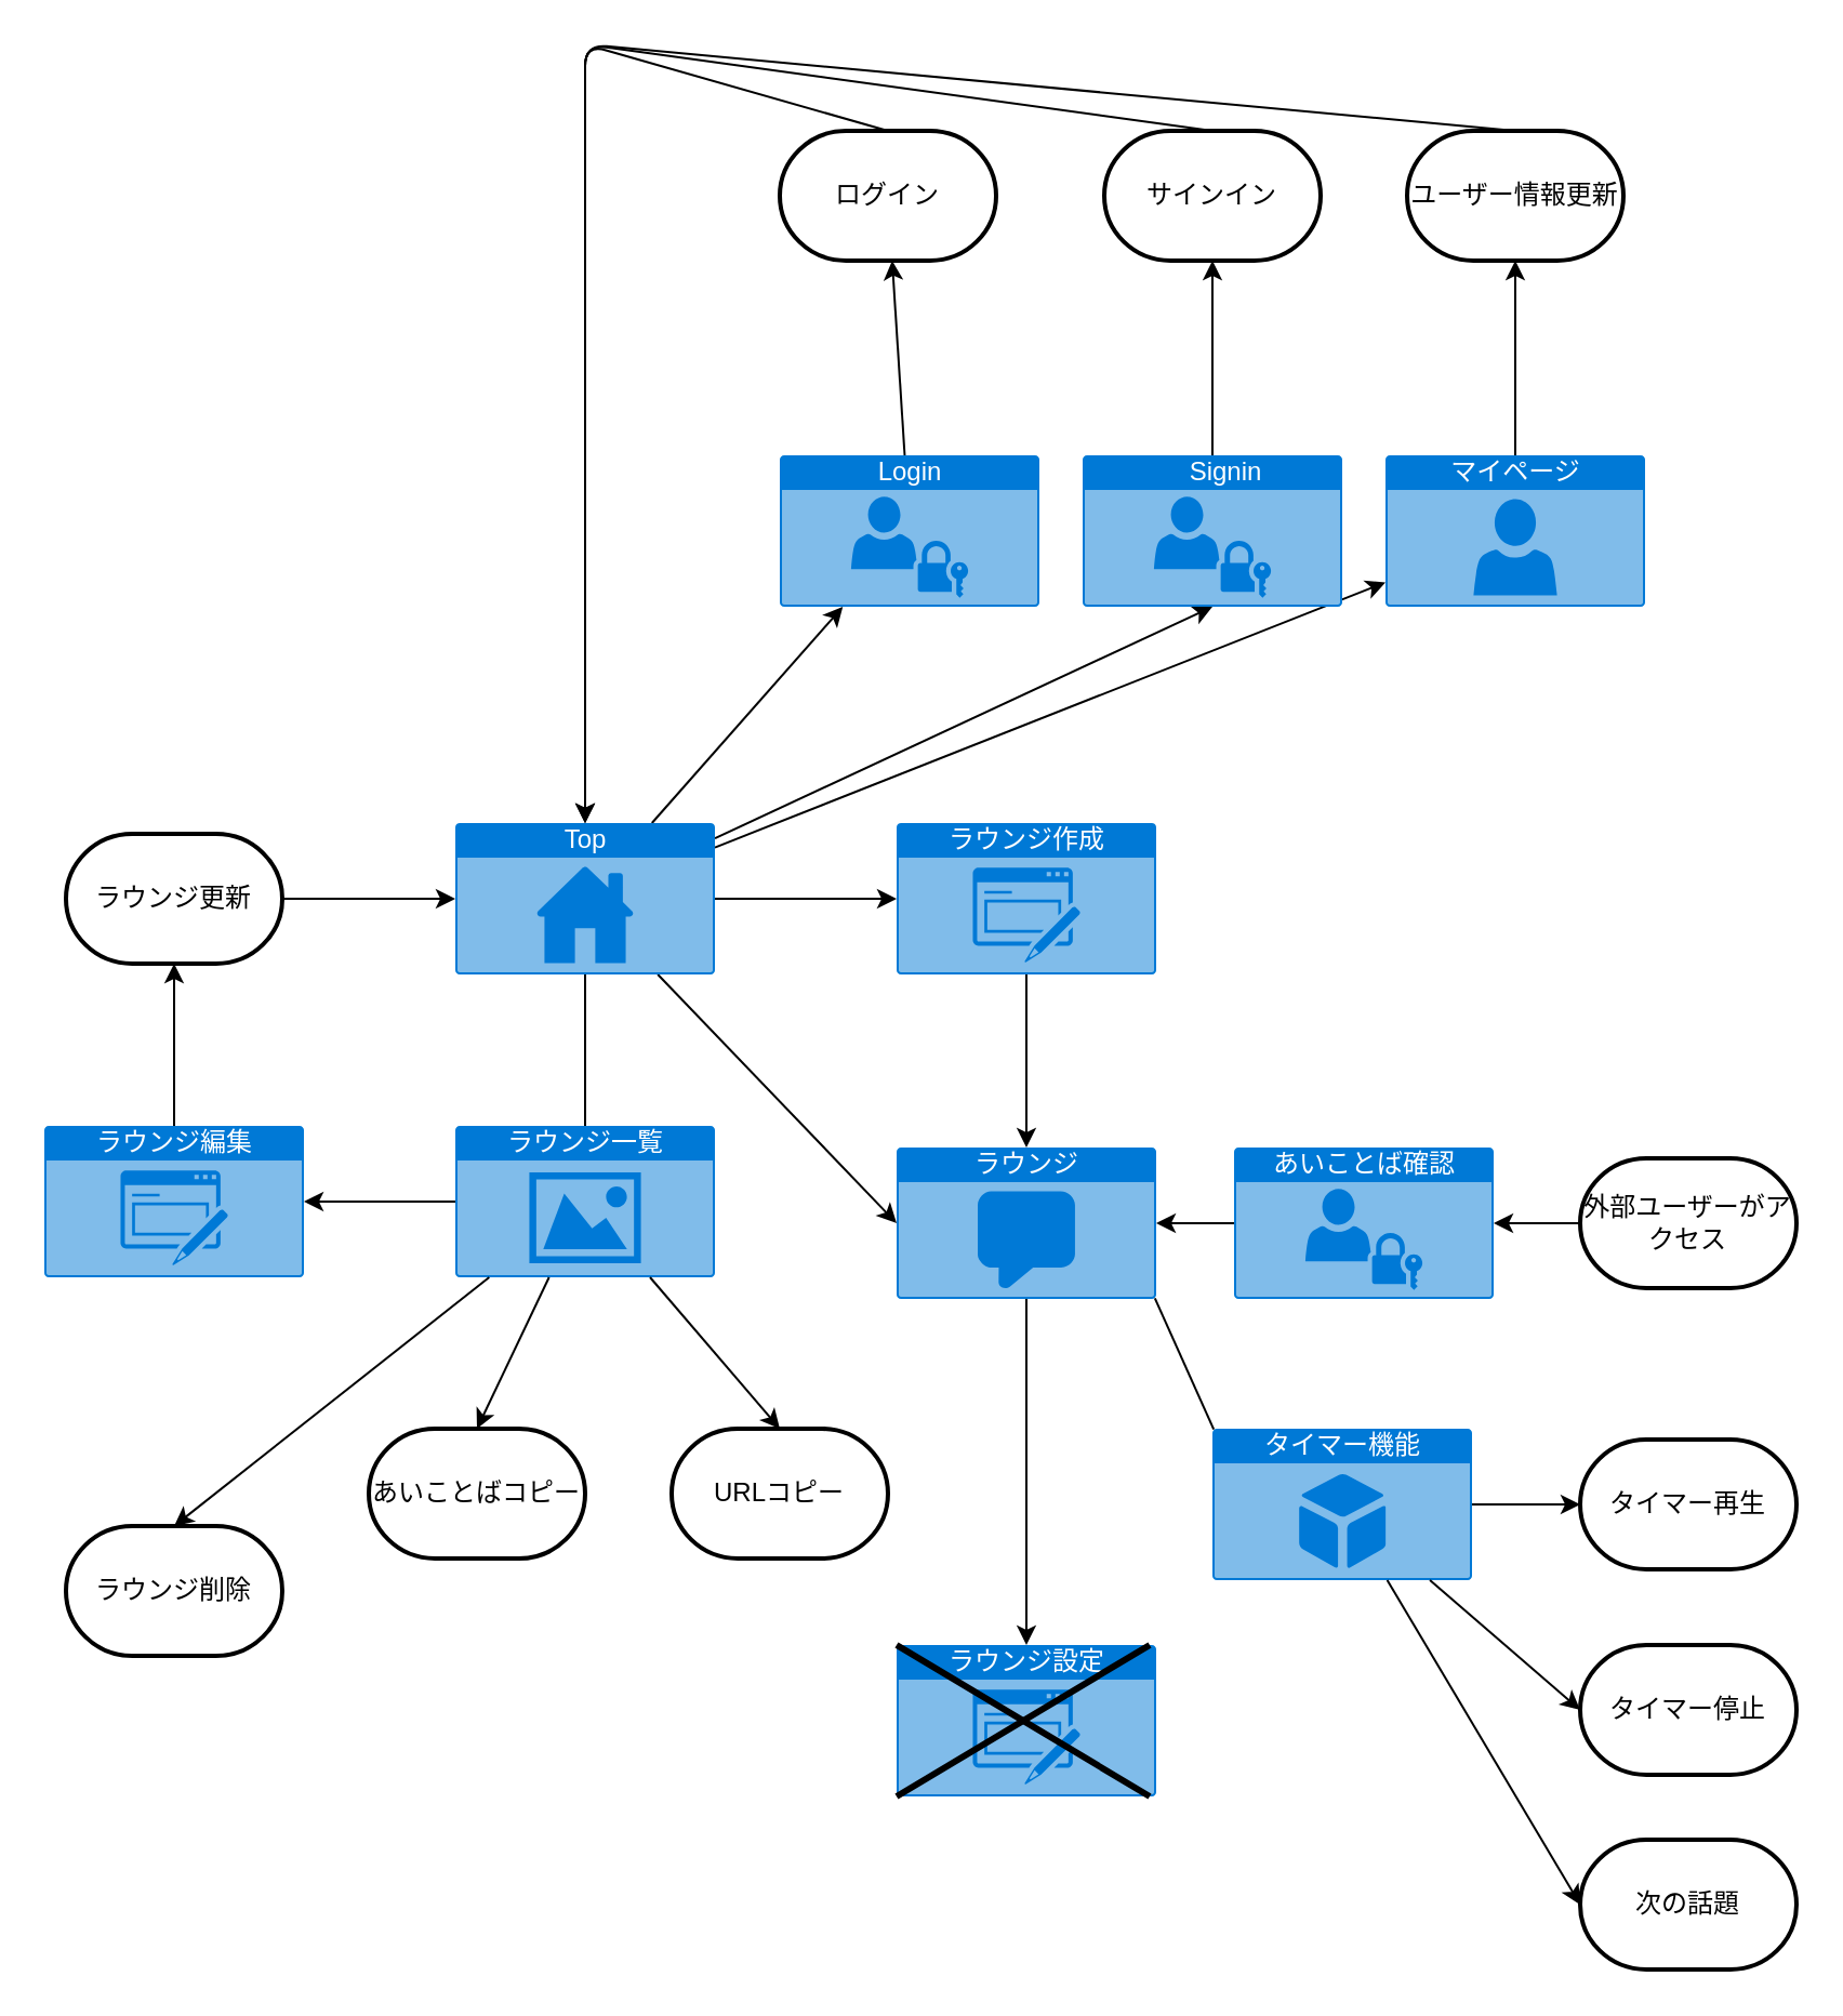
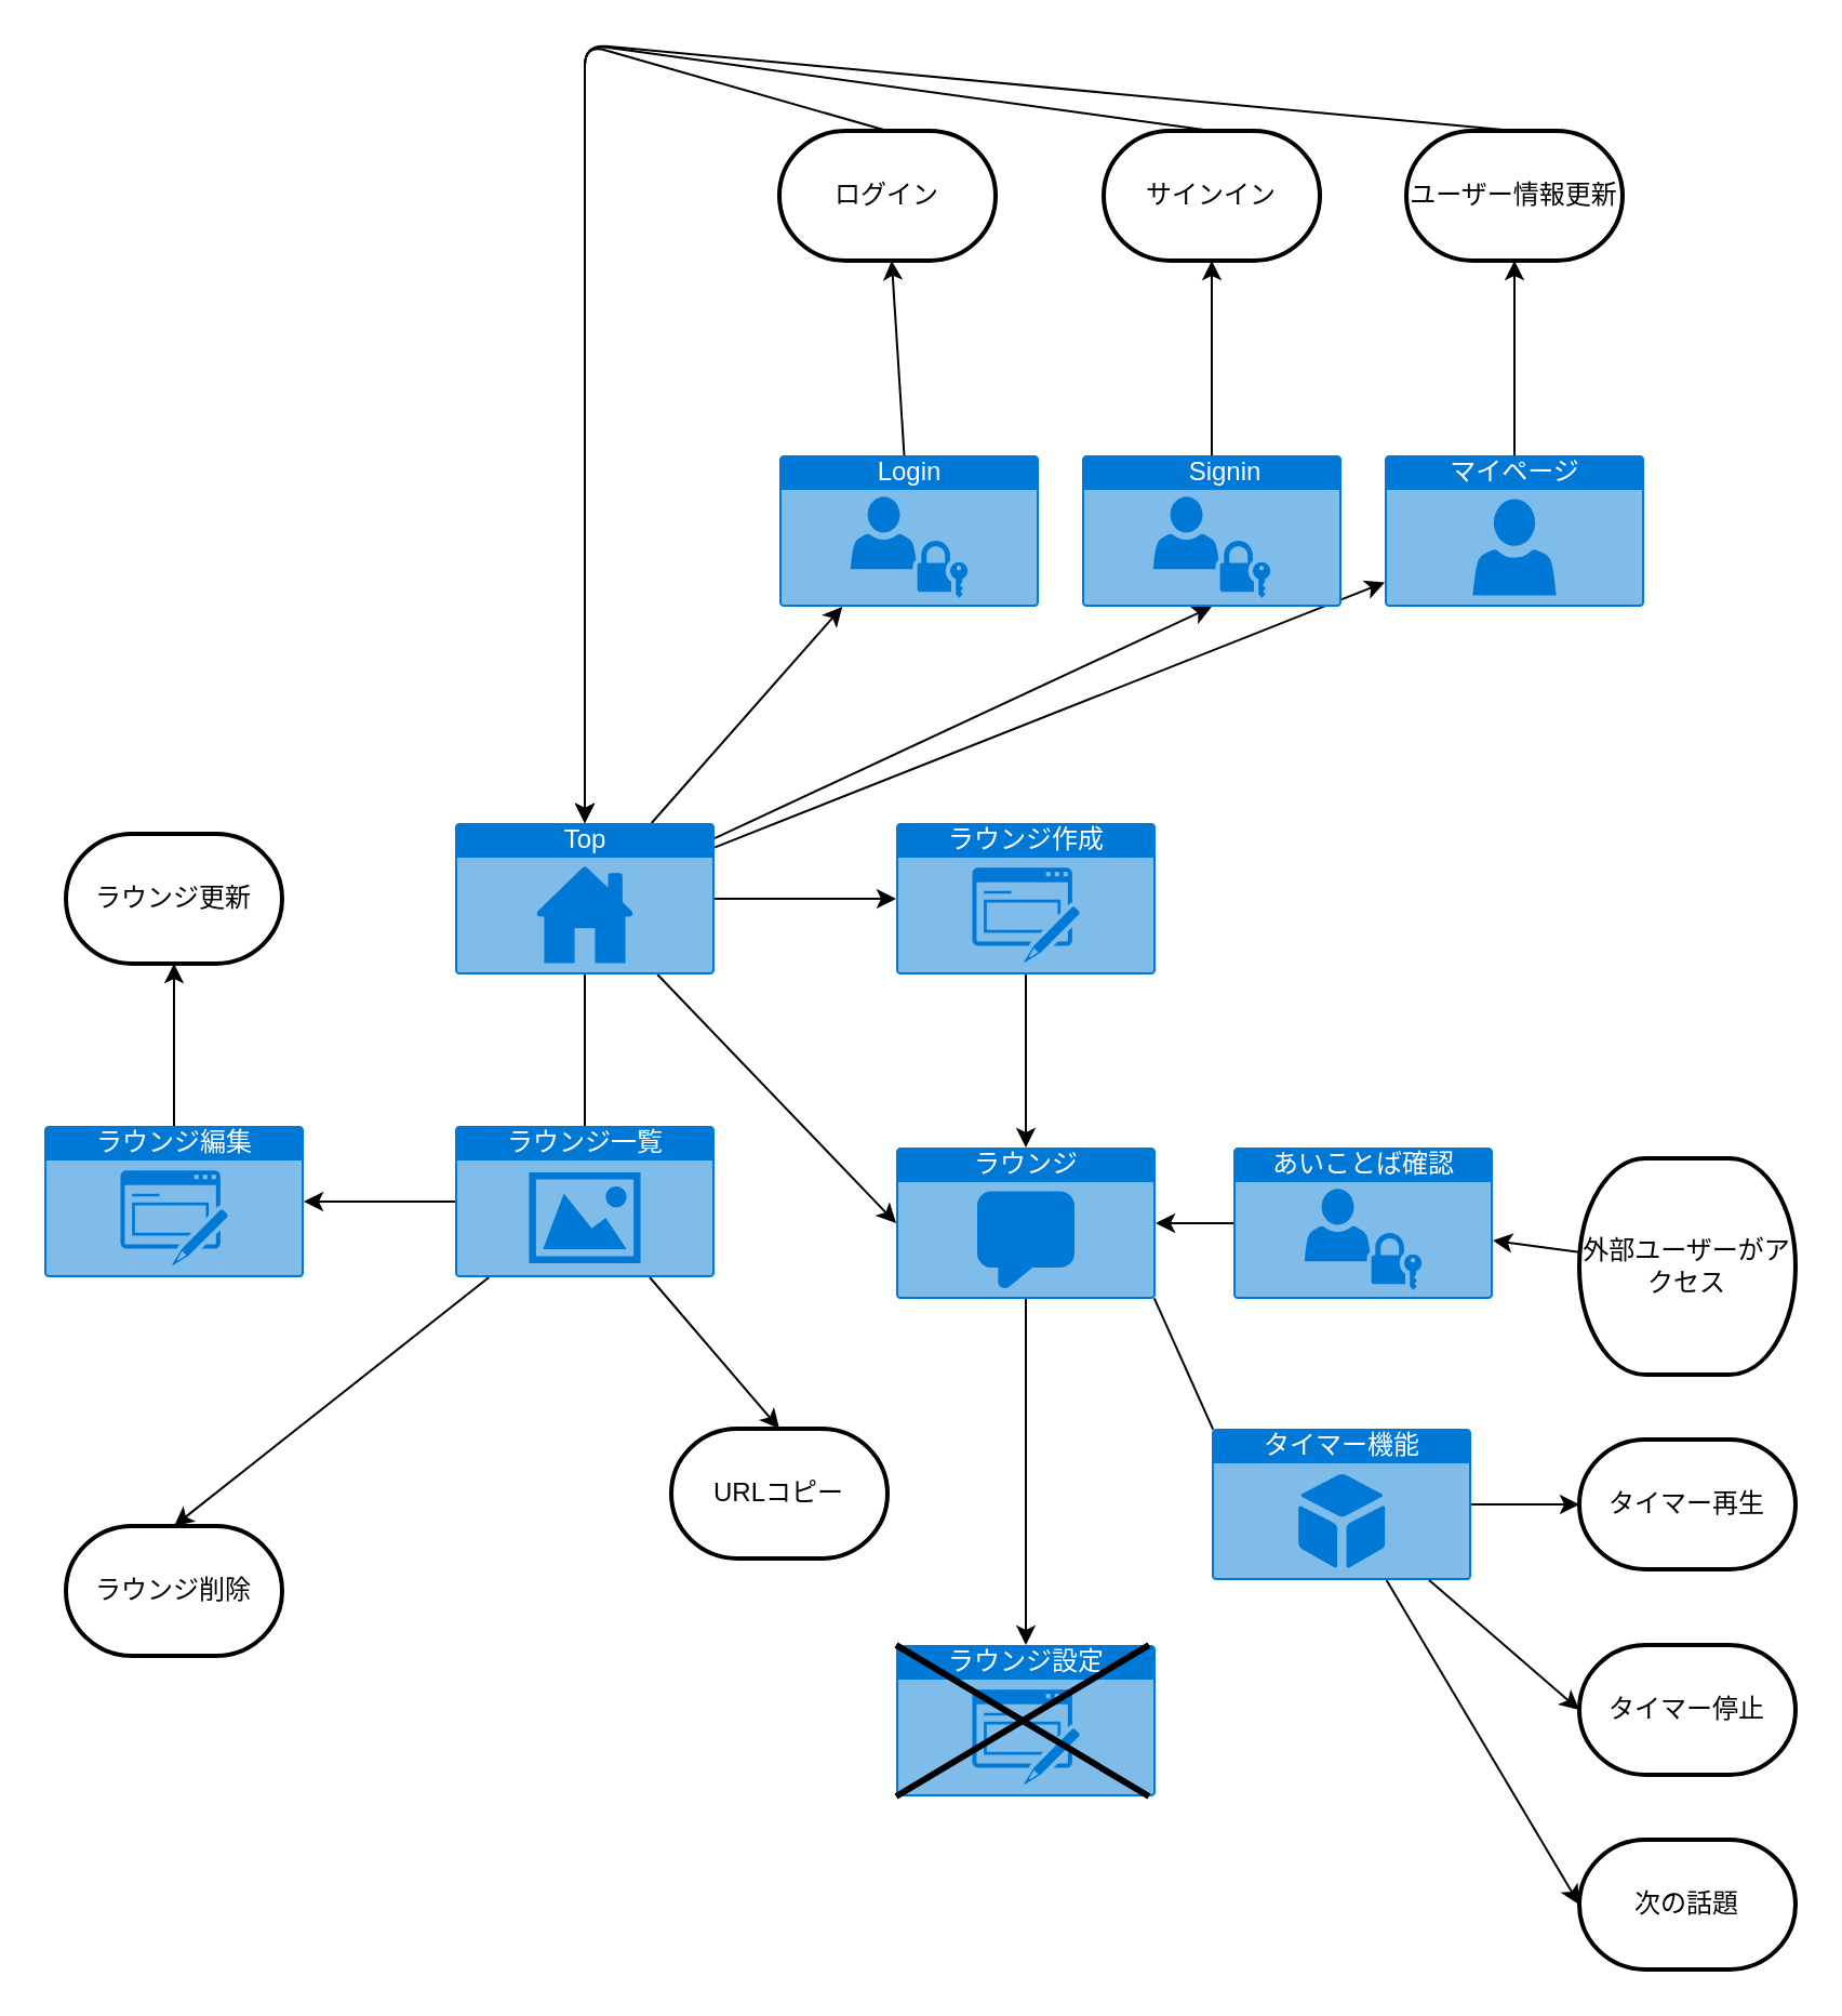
  <mxCell id="0" />
  <mxCell id="1" parent="0" />
  <mxCell id="2" value="" style="edgeStyle=none;html=1;entryX=0.5;entryY=1;entryDx=0;entryDy=0;entryPerimeter=0;" parent="1" source="8" target="14" edge="1"><mxGeometry relative="1" as="geometry" /></mxCell>
  <mxCell id="3" value="" style="edgeStyle=none;html=1;" parent="1" source="8" target="12" edge="1"><mxGeometry relative="1" as="geometry" /></mxCell>
  <mxCell id="4" value="" style="edgeStyle=none;html=1;" parent="1" source="8" target="10" edge="1"><mxGeometry relative="1" as="geometry" /></mxCell>
  <mxCell id="5" value="" style="edgeStyle=none;html=1;" parent="1" source="8" target="16" edge="1"><mxGeometry relative="1" as="geometry" /></mxCell>
  <mxCell id="6" value="" style="edgeStyle=none;html=1;entryX=0;entryY=0.5;entryDx=0;entryDy=0;entryPerimeter=0;" parent="1" source="8" target="18" edge="1"><mxGeometry relative="1" as="geometry" /></mxCell>
  <mxCell id="7" value="" style="edgeStyle=none;html=1;startArrow=none;startFill=0;endArrow=none;endFill=0;" parent="1" source="8" target="42" edge="1"><mxGeometry relative="1" as="geometry" /></mxCell>
  <mxCell id="8" value="Top" style="html=1;strokeColor=none;fillColor=#0079D6;labelPosition=center;verticalLabelPosition=middle;verticalAlign=top;align=center;fontSize=12;outlineConnect=0;spacingTop=-6;fontColor=#FFFFFF;sketch=0;shape=mxgraph.sitemap.home;" parent="1" vertex="1"><mxGeometry x="210" y="380" width="120" height="70" as="geometry" /></mxCell>
  <mxCell id="9" value="" style="edgeStyle=none;html=1;" parent="1" source="10" target="20" edge="1"><mxGeometry relative="1" as="geometry" /></mxCell>
  <mxCell id="10" value="Login" style="html=1;strokeColor=none;fillColor=#0079D6;labelPosition=center;verticalLabelPosition=middle;verticalAlign=top;align=center;fontSize=12;outlineConnect=0;spacingTop=-6;fontColor=#FFFFFF;sketch=0;shape=mxgraph.sitemap.login;" parent="1" vertex="1"><mxGeometry x="360" y="210" width="120" height="70" as="geometry" /></mxCell>
  <mxCell id="11" value="" style="edgeStyle=none;html=1;" parent="1" source="12" target="22" edge="1"><mxGeometry relative="1" as="geometry" /></mxCell>
  <mxCell id="12" value="マイページ" style="html=1;strokeColor=none;fillColor=#0079D6;labelPosition=center;verticalLabelPosition=middle;verticalAlign=top;align=center;fontSize=12;outlineConnect=0;spacingTop=-6;fontColor=#FFFFFF;sketch=0;shape=mxgraph.sitemap.profile;" parent="1" vertex="1"><mxGeometry x="640" y="210" width="120" height="70" as="geometry" /></mxCell>
  <mxCell id="13" value="" style="edgeStyle=none;html=1;" parent="1" source="14" target="21" edge="1"><mxGeometry relative="1" as="geometry" /></mxCell>
  <mxCell id="14" value="　Signin" style="html=1;strokeColor=none;fillColor=#0079D6;labelPosition=center;verticalLabelPosition=middle;verticalAlign=top;align=center;fontSize=12;outlineConnect=0;spacingTop=-6;fontColor=#FFFFFF;sketch=0;shape=mxgraph.sitemap.login;" parent="1" vertex="1"><mxGeometry x="500" y="210" width="120" height="70" as="geometry" /></mxCell>
  <mxCell id="15" value="" style="edgeStyle=none;html=1;entryX=0.5;entryY=0;entryDx=0;entryDy=0;entryPerimeter=0;" parent="1" source="16" target="18" edge="1"><mxGeometry relative="1" as="geometry"><mxPoint x="474" y="530" as="targetPoint" /></mxGeometry></mxCell>
  <mxCell id="16" value="ラウンジ作成" style="html=1;strokeColor=none;fillColor=#0079D6;labelPosition=center;verticalLabelPosition=middle;verticalAlign=top;align=center;fontSize=12;outlineConnect=0;spacingTop=-6;fontColor=#FFFFFF;sketch=0;shape=mxgraph.sitemap.form;" parent="1" vertex="1"><mxGeometry x="414" y="380" width="120" height="70" as="geometry" /></mxCell>
  <mxCell id="17" value="" style="edgeStyle=none;html=1;" parent="1" source="18" target="19" edge="1"><mxGeometry relative="1" as="geometry" /></mxCell>
  <mxCell id="18" value="ラウンジ" style="html=1;strokeColor=none;fillColor=#0079D6;labelPosition=center;verticalLabelPosition=middle;verticalAlign=top;align=center;fontSize=12;outlineConnect=0;spacingTop=-6;fontColor=#FFFFFF;sketch=0;shape=mxgraph.sitemap.chat;" parent="1" vertex="1"><mxGeometry x="414" y="530" width="120" height="70" as="geometry" /></mxCell>
  <mxCell id="19" value="ラウンジ設定" style="html=1;strokeColor=none;fillColor=#0079D6;labelPosition=center;verticalLabelPosition=middle;verticalAlign=top;align=center;fontSize=12;outlineConnect=0;spacingTop=-6;fontColor=#FFFFFF;sketch=0;shape=mxgraph.sitemap.form;" parent="1" vertex="1"><mxGeometry x="414" y="760" width="120" height="70" as="geometry" /></mxCell>
  <mxCell id="20" value="ログイン" style="strokeWidth=2;html=1;shape=mxgraph.flowchart.terminator;whiteSpace=wrap;" parent="1" vertex="1"><mxGeometry x="360" y="60" width="100" height="60" as="geometry" /></mxCell>
  <mxCell id="21" value="サインイン" style="strokeWidth=2;html=1;shape=mxgraph.flowchart.terminator;whiteSpace=wrap;" parent="1" vertex="1"><mxGeometry x="510" y="60" width="100" height="60" as="geometry" /></mxCell>
  <mxCell id="22" value="ユーザー情報更新" style="strokeWidth=2;html=1;shape=mxgraph.flowchart.terminator;whiteSpace=wrap;" parent="1" vertex="1"><mxGeometry x="650" y="60" width="100" height="60" as="geometry" /></mxCell>
  <mxCell id="23" value="" style="edgeStyle=none;html=1;startArrow=none;startFill=0;" parent="1" source="24" target="35" edge="1"><mxGeometry relative="1" as="geometry" /></mxCell>
  <mxCell id="24" value="ラウンジ編集" style="html=1;strokeColor=none;fillColor=#0079D6;labelPosition=center;verticalLabelPosition=middle;verticalAlign=top;align=center;fontSize=12;outlineConnect=0;spacingTop=-6;fontColor=#FFFFFF;sketch=0;shape=mxgraph.sitemap.form;" parent="1" vertex="1"><mxGeometry x="20" y="520" width="120" height="70" as="geometry" /></mxCell>
  <mxCell id="25" value="" style="edgeStyle=none;html=1;" parent="1" source="26" target="28" edge="1"><mxGeometry relative="1" as="geometry" /></mxCell>
- <mxCell id="26" value="外部ユーザーがアクセス" style="strokeWidth=2;html=1;shape=mxgraph.flowchart.terminator;whiteSpace=wrap;" parent="1" vertex="1"><mxGeometry x="730" y="535" width="100" height="60" as="geometry" /></mxCell>
+ <mxCell id="26" value="外部ユーザーがアクセス" style="strokeWidth=2;html=1;shape=mxgraph.flowchart.terminator;whiteSpace=wrap;" parent="1" vertex="1"><mxGeometry x="730" y="535" width="100" height="100" as="geometry" /></mxCell>
  <mxCell id="27" value="" style="edgeStyle=none;html=1;" parent="1" source="28" target="18" edge="1"><mxGeometry relative="1" as="geometry" /></mxCell>
  <mxCell id="28" value="あいことば確認" style="html=1;strokeColor=none;fillColor=#0079D6;labelPosition=center;verticalLabelPosition=middle;verticalAlign=top;align=center;fontSize=12;outlineConnect=0;spacingTop=-6;fontColor=#FFFFFF;sketch=0;shape=mxgraph.sitemap.login;" parent="1" vertex="1"><mxGeometry x="570" y="530" width="120" height="70" as="geometry" /></mxCell>
  <mxCell id="29" value="" style="endArrow=none;html=1;entryX=0.995;entryY=0.995;entryDx=0;entryDy=0;entryPerimeter=0;exitX=0.005;exitY=0.005;exitDx=0;exitDy=0;exitPerimeter=0;" parent="1" source="31" target="18" edge="1"><mxGeometry width="50" height="50" relative="1" as="geometry"><mxPoint x="590.6" y="680.35" as="sourcePoint" /><mxPoint x="750" y="490" as="targetPoint" /></mxGeometry></mxCell>
  <mxCell id="30" value="" style="edgeStyle=none;html=1;startArrow=none;startFill=0;" parent="1" source="31" target="37" edge="1"><mxGeometry relative="1" as="geometry" /></mxCell>
  <mxCell id="31" value="タイマー機能" style="html=1;strokeColor=none;fillColor=#0079D6;labelPosition=center;verticalLabelPosition=middle;verticalAlign=top;align=center;fontSize=12;outlineConnect=0;spacingTop=-6;fontColor=#FFFFFF;sketch=0;shape=mxgraph.sitemap.products;" parent="1" vertex="1"><mxGeometry x="560" y="660" width="120" height="70" as="geometry" /></mxCell>
  <mxCell id="32" value="" style="endArrow=classic;html=1;exitX=0.5;exitY=0;exitDx=0;exitDy=0;exitPerimeter=0;entryX=0.5;entryY=0;entryDx=0;entryDy=0;entryPerimeter=0;" parent="1" source="20" target="8" edge="1"><mxGeometry width="50" height="50" relative="1" as="geometry"><mxPoint x="410" y="250" as="sourcePoint" /><mxPoint x="460" y="200" as="targetPoint" /><Array as="points"><mxPoint x="270" y="20" /></Array></mxGeometry></mxCell>
  <mxCell id="33" value="" style="endArrow=classic;html=1;exitX=0.5;exitY=0;exitDx=0;exitDy=0;exitPerimeter=0;entryX=0.5;entryY=0;entryDx=0;entryDy=0;entryPerimeter=0;" parent="1" source="21" target="8" edge="1"><mxGeometry width="50" height="50" relative="1" as="geometry"><mxPoint x="470" y="50" as="sourcePoint" /><mxPoint x="520" y="0" as="targetPoint" /><Array as="points"><mxPoint x="270" y="20" /></Array></mxGeometry></mxCell>
  <mxCell id="34" value="" style="endArrow=classic;html=1;exitX=0.5;exitY=0;exitDx=0;exitDy=0;exitPerimeter=0;" parent="1" source="22" edge="1"><mxGeometry width="50" height="50" relative="1" as="geometry"><mxPoint x="605" y="30" as="sourcePoint" /><mxPoint x="270" y="380" as="targetPoint" /><Array as="points"><mxPoint x="270" y="20" /></Array></mxGeometry></mxCell>
  <mxCell id="35" value="ラウンジ更新" style="strokeWidth=2;html=1;shape=mxgraph.flowchart.terminator;whiteSpace=wrap;" parent="1" vertex="1"><mxGeometry x="30" y="385" width="100" height="60" as="geometry" /></mxCell>
- <mxCell id="36" value="" style="endArrow=classic;html=1;entryX=0;entryY=0.5;entryDx=0;entryDy=0;entryPerimeter=0;exitX=1;exitY=0.5;exitDx=0;exitDy=0;exitPerimeter=0;" parent="1" source="35" target="8" edge="1"><mxGeometry width="50" height="50" relative="1" as="geometry"><mxPoint x="10" y="420" as="sourcePoint" /><mxPoint x="210" y="460" as="targetPoint" /><Array as="points" /></mxGeometry></mxCell>
  <mxCell id="37" value="タイマー再生" style="strokeWidth=2;html=1;shape=mxgraph.flowchart.terminator;whiteSpace=wrap;" parent="1" vertex="1"><mxGeometry x="730" y="665" width="100" height="60" as="geometry" /></mxCell>
  <mxCell id="38" value="タイマー停止" style="strokeWidth=2;html=1;shape=mxgraph.flowchart.terminator;whiteSpace=wrap;" parent="1" vertex="1"><mxGeometry x="730" y="760" width="100" height="60" as="geometry" /></mxCell>
  <mxCell id="39" value="次の話題" style="strokeWidth=2;html=1;shape=mxgraph.flowchart.terminator;whiteSpace=wrap;" parent="1" vertex="1"><mxGeometry x="730" y="850" width="100" height="60" as="geometry" /></mxCell>
  <mxCell id="40" value="" style="edgeStyle=none;html=1;startArrow=none;startFill=0;entryX=0;entryY=0.5;entryDx=0;entryDy=0;entryPerimeter=0;" parent="1" source="31" target="38" edge="1"><mxGeometry relative="1" as="geometry" /></mxCell>
  <mxCell id="41" value="" style="edgeStyle=none;html=1;startArrow=none;startFill=0;entryX=0;entryY=0.5;entryDx=0;entryDy=0;entryPerimeter=0;" parent="1" source="31" target="39" edge="1"><mxGeometry relative="1" as="geometry" /></mxCell>
  <mxCell id="42" value="ラウンジ一覧" style="html=1;strokeColor=none;fillColor=#0079D6;labelPosition=center;verticalLabelPosition=middle;verticalAlign=top;align=center;fontSize=12;outlineConnect=0;spacingTop=-6;fontColor=#FFFFFF;sketch=0;shape=mxgraph.sitemap.photo;" parent="1" vertex="1"><mxGeometry x="210" y="520" width="120" height="70" as="geometry" /></mxCell>
  <mxCell id="43" value="ラウンジ削除" style="strokeWidth=2;html=1;shape=mxgraph.flowchart.terminator;whiteSpace=wrap;" parent="1" vertex="1"><mxGeometry x="30" y="705" width="100" height="60" as="geometry" /></mxCell>
- <mxCell id="44" value="あいことばコピー" style="strokeWidth=2;html=1;shape=mxgraph.flowchart.terminator;whiteSpace=wrap;" parent="1" vertex="1"><mxGeometry x="170" y="660" width="100" height="60" as="geometry" /></mxCell>
  <mxCell id="45" value="URLコピー" style="strokeWidth=2;html=1;shape=mxgraph.flowchart.terminator;whiteSpace=wrap;" parent="1" vertex="1"><mxGeometry x="310" y="660" width="100" height="60" as="geometry" /></mxCell>
  <mxCell id="46" value="" style="endArrow=classic;html=1;" parent="1" source="42" target="24" edge="1"><mxGeometry width="50" height="50" relative="1" as="geometry"><mxPoint x="230" y="650" as="sourcePoint" /><mxPoint x="280" y="600" as="targetPoint" /></mxGeometry></mxCell>
  <mxCell id="47" value="" style="endArrow=classic;html=1;entryX=0.5;entryY=0;entryDx=0;entryDy=0;entryPerimeter=0;" parent="1" source="42" target="45" edge="1"><mxGeometry width="50" height="50" relative="1" as="geometry"><mxPoint x="230" y="650" as="sourcePoint" /><mxPoint x="280" y="600" as="targetPoint" /></mxGeometry></mxCell>
- <mxCell id="48" value="" style="endArrow=classic;html=1;entryX=0.5;entryY=0;entryDx=0;entryDy=0;entryPerimeter=0;" parent="1" source="42" target="44" edge="1"><mxGeometry width="50" height="50" relative="1" as="geometry"><mxPoint x="230" y="650" as="sourcePoint" /><mxPoint x="280" y="600" as="targetPoint" /></mxGeometry></mxCell>
  <mxCell id="49" value="" style="endArrow=classic;html=1;entryX=0.5;entryY=0;entryDx=0;entryDy=0;entryPerimeter=0;" parent="1" source="42" target="43" edge="1"><mxGeometry width="50" height="50" relative="1" as="geometry"><mxPoint x="230" y="650" as="sourcePoint" /><mxPoint x="280" y="600" as="targetPoint" /></mxGeometry></mxCell>
  <mxCell id="50" value="" style="shape=umlDestroy;whiteSpace=wrap;html=1;strokeWidth=3;" vertex="1" parent="1"><mxGeometry x="414" y="760" width="117" height="70" as="geometry" /></mxCell>
